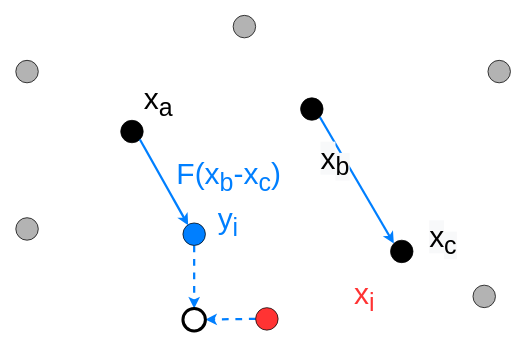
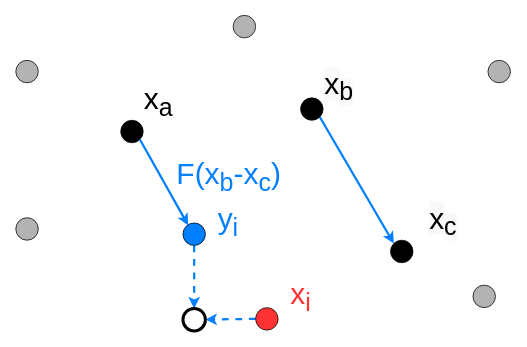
  <mxCell id="0" />
  <mxCell id="1" parent="0" />
  <mxCell id="2" style="edgeStyle=none;rounded=0;orthogonalLoop=1;jettySize=auto;html=1;exitX=0.5;exitY=1;exitDx=0;exitDy=0;strokeColor=#007FFF;strokeWidth=3;fontSize=40;fontColor=#FF3333;dashed=1;" edge="1" parent="1" source="3" target="18"><mxGeometry relative="1" as="geometry" /></mxCell>
  <mxCell id="3" value="" style="ellipse;whiteSpace=wrap;html=1;aspect=fixed;fillColor=#007FFF;" vertex="1" parent="1"><mxGeometry x="243" y="297" width="30" height="30" as="geometry" /></mxCell>
  <mxCell id="4" style="rounded=0;orthogonalLoop=1;jettySize=auto;html=1;exitX=1;exitY=1;exitDx=0;exitDy=0;entryX=0;entryY=0;entryDx=0;entryDy=0;fontSize=40;strokeWidth=3;fillColor=#dae8fc;strokeColor=#007FFF;" edge="1" parent="1" source="5" target="6"><mxGeometry relative="1" as="geometry" /></mxCell>
  <mxCell id="5" value="" style="ellipse;whiteSpace=wrap;html=1;aspect=fixed;fillColor=#000000;" vertex="1" parent="1"><mxGeometry x="400" y="130" width="30" height="30" as="geometry" /></mxCell>
  <mxCell id="6" value="" style="ellipse;whiteSpace=wrap;html=1;aspect=fixed;fillColor=#000000;" vertex="1" parent="1"><mxGeometry x="520" y="320" width="30" height="30" as="geometry" /></mxCell>
  <mxCell id="7" value="" style="ellipse;whiteSpace=wrap;html=1;aspect=fixed;fillColor=#000000;" vertex="1" parent="1"><mxGeometry x="160" y="160" width="30" height="30" as="geometry" /></mxCell>
  <mxCell id="8" style="edgeStyle=none;rounded=0;orthogonalLoop=1;jettySize=auto;html=1;exitX=0;exitY=0.5;exitDx=0;exitDy=0;strokeColor=#007FFF;strokeWidth=3;fontSize=40;fontColor=#FF3333;dashed=1;" edge="1" parent="1" source="9" target="18"><mxGeometry relative="1" as="geometry" /></mxCell>
  <mxCell id="9" value="" style="ellipse;whiteSpace=wrap;html=1;aspect=fixed;fillColor=#FF3333;" vertex="1" parent="1"><mxGeometry x="340" y="410" width="30" height="30" as="geometry" /></mxCell>
  <mxCell id="10" value="&lt;font style=&quot;font-size: 40px;&quot;&gt;x&lt;sub&gt;a&lt;/sub&gt;&lt;/font&gt;" style="text;html=1;align=center;verticalAlign=middle;resizable=0;points=[];autosize=1;strokeColor=none;fillColor=none;" vertex="1" parent="1"><mxGeometry x="180" y="100" width="60" height="70" as="geometry" /></mxCell>
- <mxCell id="11" value="&lt;span style=&quot;color: rgb(0, 0, 0); font-family: Helvetica; font-size: 40px; font-style: normal; font-variant-ligatures: normal; font-variant-caps: normal; font-weight: 400; letter-spacing: normal; orphans: 2; text-align: center; text-indent: 0px; text-transform: none; widows: 2; word-spacing: 0px; -webkit-text-stroke-width: 0px; background-color: rgb(248, 249, 250); text-decoration-thickness: initial; text-decoration-style: initial; text-decoration-color: initial; float: none; display: inline !important;&quot;&gt;x&lt;/span&gt;&lt;sub style=&quot;color: rgb(0, 0, 0); font-family: Helvetica; font-style: normal; font-variant-ligatures: normal; font-variant-caps: normal; font-weight: 400; letter-spacing: normal; orphans: 2; text-align: center; text-indent: 0px; text-transform: none; widows: 2; word-spacing: 0px; -webkit-text-stroke-width: 0px; background-color: rgb(248, 249, 250); text-decoration-thickness: initial; text-decoration-style: initial; text-decoration-color: initial;&quot;&gt;b&lt;/sub&gt;" style="text;whiteSpace=wrap;html=1;fontSize=40;" vertex="1" parent="1"><mxGeometry x="425" y="180" width="70" height="80" as="geometry" /></mxCell>
- <mxCell id="12" value="&lt;span style=&quot;color: rgb(0, 0, 0); font-family: Helvetica; font-size: 40px; font-style: normal; font-variant-ligatures: normal; font-variant-caps: normal; font-weight: 400; letter-spacing: normal; orphans: 2; text-align: center; text-indent: 0px; text-transform: none; widows: 2; word-spacing: 0px; -webkit-text-stroke-width: 0px; background-color: rgb(248, 249, 250); text-decoration-thickness: initial; text-decoration-style: initial; text-decoration-color: initial; float: none; display: inline !important;&quot;&gt;x&lt;/span&gt;&lt;sub style=&quot;color: rgb(0, 0, 0); font-family: Helvetica; font-style: normal; font-variant-ligatures: normal; font-variant-caps: normal; font-weight: 400; letter-spacing: normal; orphans: 2; text-align: center; text-indent: 0px; text-transform: none; widows: 2; word-spacing: 0px; -webkit-text-stroke-width: 0px; background-color: rgb(248, 249, 250); text-decoration-thickness: initial; text-decoration-style: initial; text-decoration-color: initial;&quot;&gt;c&lt;/sub&gt;" style="text;whiteSpace=wrap;html=1;fontSize=40;" vertex="1" parent="1"><mxGeometry x="570" y="285" width="70" height="80" as="geometry" /></mxCell>
+ <mxCell id="11" value="&lt;span style=&quot;color: rgb(0, 0, 0); font-family: Helvetica; font-size: 40px; font-style: normal; font-variant-ligatures: normal; font-variant-caps: normal; font-weight: 400; letter-spacing: normal; orphans: 2; text-align: center; text-indent: 0px; text-transform: none; widows: 2; word-spacing: 0px; -webkit-text-stroke-width: 0px; background-color: rgb(248, 249, 250); text-decoration-thickness: initial; text-decoration-style: initial; text-decoration-color: initial; float: none; display: inline !important;&quot;&gt;x&lt;/span&gt;&lt;sub style=&quot;color: rgb(0, 0, 0); font-family: Helvetica; font-style: normal; font-variant-ligatures: normal; font-variant-caps: normal; font-weight: 400; letter-spacing: normal; orphans: 2; text-align: center; text-indent: 0px; text-transform: none; widows: 2; word-spacing: 0px; -webkit-text-stroke-width: 0px; background-color: rgb(248, 249, 250); text-decoration-thickness: initial; text-decoration-style: initial; text-decoration-color: initial;&quot;&gt;b&lt;/sub&gt;" style="text;whiteSpace=wrap;html=1;fontSize=40;" vertex="1" parent="1"><mxGeometry x="430" y="80" width="70" height="80" as="geometry" /></mxCell>
+ <mxCell id="12" value="&lt;span style=&quot;color: rgb(0, 0, 0); font-family: Helvetica; font-size: 40px; font-style: normal; font-variant-ligatures: normal; font-variant-caps: normal; font-weight: 400; letter-spacing: normal; orphans: 2; text-align: center; text-indent: 0px; text-transform: none; widows: 2; word-spacing: 0px; -webkit-text-stroke-width: 0px; background-color: rgb(248, 249, 250); text-decoration-thickness: initial; text-decoration-style: initial; text-decoration-color: initial; float: none; display: inline !important;&quot;&gt;x&lt;/span&gt;&lt;sub style=&quot;color: rgb(0, 0, 0); font-family: Helvetica; font-style: normal; font-variant-ligatures: normal; font-variant-caps: normal; font-weight: 400; letter-spacing: normal; orphans: 2; text-align: center; text-indent: 0px; text-transform: none; widows: 2; word-spacing: 0px; -webkit-text-stroke-width: 0px; background-color: rgb(248, 249, 250); text-decoration-thickness: initial; text-decoration-style: initial; text-decoration-color: initial;&quot;&gt;c&lt;/sub&gt;" style="text;whiteSpace=wrap;html=1;fontSize=40;" vertex="1" parent="1"><mxGeometry x="570" y="260" width="70" height="80" as="geometry" /></mxCell>
  <mxCell id="13" style="rounded=0;orthogonalLoop=1;jettySize=auto;html=1;exitX=1;exitY=1;exitDx=0;exitDy=0;fontSize=40;strokeWidth=3;fillColor=#dae8fc;strokeColor=#007FFF;" edge="1" parent="1"><mxGeometry relative="1" as="geometry"><mxPoint x="185.607" y="185.607" as="sourcePoint" /><mxPoint x="250" y="300" as="targetPoint" /></mxGeometry></mxCell>
  <mxCell id="14" value="&lt;font color=&quot;#007fff&quot; style=&quot;font-size: 40px;&quot;&gt;F(x&lt;sub style=&quot;&quot;&gt;b&lt;/sub&gt;-x&lt;sub style=&quot;&quot;&gt;c&lt;/sub&gt;)&lt;/font&gt;" style="text;html=1;align=center;verticalAlign=middle;resizable=0;points=[];autosize=1;strokeColor=none;fillColor=none;" vertex="1" parent="1"><mxGeometry x="224" y="200" width="160" height="70" as="geometry" /></mxCell>
  <mxCell id="15" value="&lt;span style=&quot;font-size: 40px;&quot;&gt;&lt;font color=&quot;#007fff&quot;&gt;y&lt;sub&gt;i&lt;/sub&gt;&lt;/font&gt;&lt;/span&gt;" style="text;html=1;align=center;verticalAlign=middle;resizable=0;points=[];autosize=1;strokeColor=none;fillColor=none;" vertex="1" parent="1"><mxGeometry x="278" y="260" width="50" height="70" as="geometry" /></mxCell>
  <mxCell id="16" value="" style="ellipse;whiteSpace=wrap;html=1;aspect=fixed;fillColor=#B3B3B3;" vertex="1" parent="1"><mxGeometry x="310" y="20" width="30" height="30" as="geometry" /></mxCell>
- <mxCell id="17" value="&lt;font color=&quot;#ff3333&quot; style=&quot;font-size: 40px;&quot;&gt;x&lt;sub style=&quot;&quot;&gt;i&lt;/sub&gt;&lt;/font&gt;" style="text;html=1;align=center;verticalAlign=middle;resizable=0;points=[];autosize=1;strokeColor=none;fillColor=none;" vertex="1" parent="1"><mxGeometry x="460" y="360" width="50" height="70" as="geometry" /></mxCell>
+ <mxCell id="17" value="&lt;font color=&quot;#ff3333&quot; style=&quot;font-size: 40px;&quot;&gt;x&lt;sub style=&quot;&quot;&gt;i&lt;/sub&gt;&lt;/font&gt;" style="text;html=1;align=center;verticalAlign=middle;resizable=0;points=[];autosize=1;strokeColor=none;fillColor=none;" vertex="1" parent="1"><mxGeometry x="375" y="360" width="50" height="70" as="geometry" /></mxCell>
  <mxCell id="18" value="" style="ellipse;whiteSpace=wrap;html=1;aspect=fixed;fillColor=none;fontSize=40;fontColor=#FF3333;strokeWidth=4;" vertex="1" parent="1"><mxGeometry x="243" y="411" width="30" height="30" as="geometry" /></mxCell>
  <mxCell id="19" value="" style="ellipse;whiteSpace=wrap;html=1;aspect=fixed;fillColor=#B3B3B3;" vertex="1" parent="1"><mxGeometry x="20" y="290" width="30" height="30" as="geometry" /></mxCell>
  <mxCell id="20" value="" style="ellipse;whiteSpace=wrap;html=1;aspect=fixed;fillColor=#B3B3B3;" vertex="1" parent="1"><mxGeometry x="650" y="80" width="30" height="30" as="geometry" /></mxCell>
  <mxCell id="21" value="" style="ellipse;whiteSpace=wrap;html=1;aspect=fixed;fillColor=#B3B3B3;" vertex="1" parent="1"><mxGeometry x="630" y="380" width="30" height="30" as="geometry" /></mxCell>
  <mxCell id="22" value="" style="ellipse;whiteSpace=wrap;html=1;aspect=fixed;fillColor=#B3B3B3;" vertex="1" parent="1"><mxGeometry x="20" y="80" width="30" height="30" as="geometry" /></mxCell>
